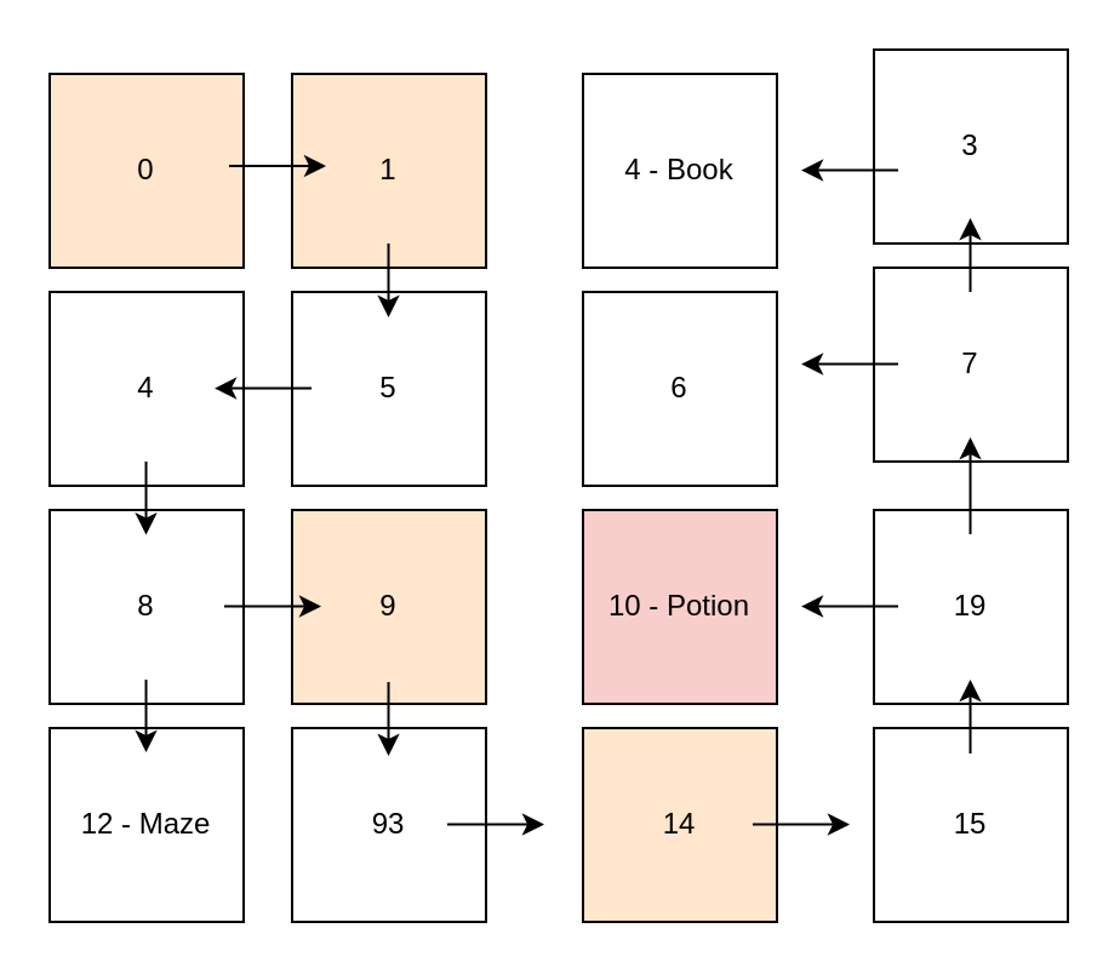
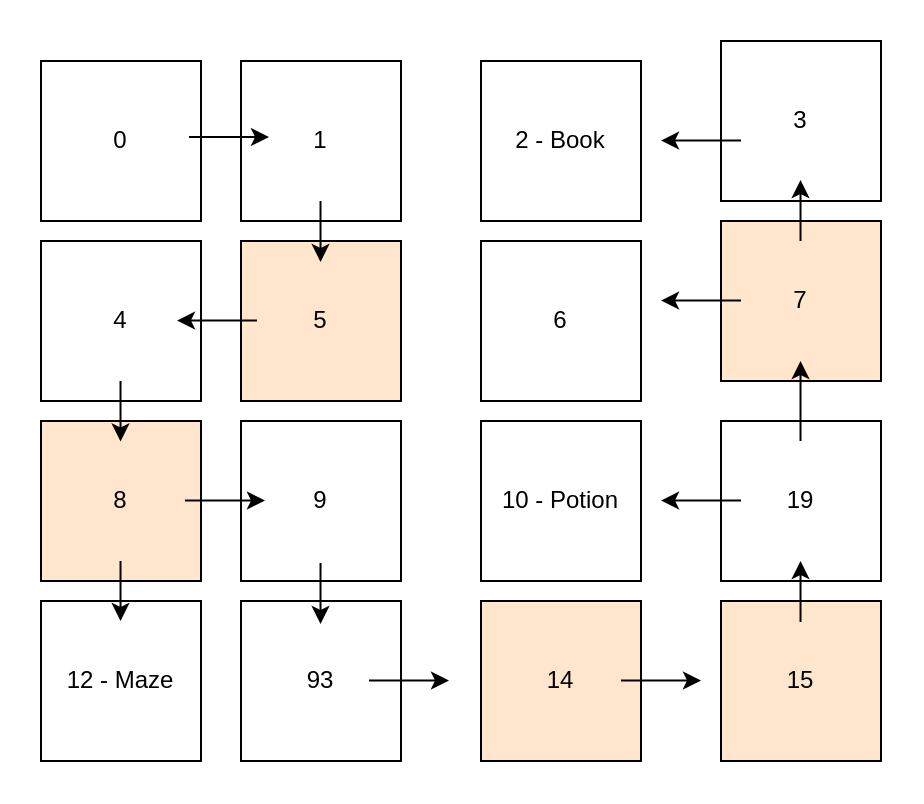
  <mxCell id="0" />
  <mxCell id="1" parent="0" />
- <mxCell id="2" value="0" style="whiteSpace=wrap;html=1;aspect=fixed;fillColor=#ffe6cc;" vertex="1" parent="1"><mxGeometry x="20" y="30" width="80" height="80" as="geometry" /></mxCell>
- <mxCell id="3" value="5" style="whiteSpace=wrap;html=1;aspect=fixed;" vertex="1" parent="1"><mxGeometry x="120" y="120" width="80" height="80" as="geometry" /></mxCell>
- <mxCell id="4" value="1" style="whiteSpace=wrap;html=1;aspect=fixed;fillColor=#ffe6cc;" vertex="1" parent="1"><mxGeometry x="120" y="30" width="80" height="80" as="geometry" /></mxCell>
+ <mxCell id="2" value="0" style="whiteSpace=wrap;html=1;aspect=fixed;" vertex="1" parent="1"><mxGeometry x="20" y="30" width="80" height="80" as="geometry" /></mxCell>
+ <mxCell id="3" value="5" style="whiteSpace=wrap;html=1;aspect=fixed;fillColor=#ffe6cc;" vertex="1" parent="1"><mxGeometry x="120" y="120" width="80" height="80" as="geometry" /></mxCell>
+ <mxCell id="4" value="1" style="whiteSpace=wrap;html=1;aspect=fixed;" vertex="1" parent="1"><mxGeometry x="120" y="30" width="80" height="80" as="geometry" /></mxCell>
  <mxCell id="5" value="" style="endArrow=classic;html=1;" edge="1" parent="1"><mxGeometry width="50" height="50" relative="1" as="geometry"><mxPoint x="94" y="68" as="sourcePoint" /><mxPoint x="134" y="68" as="targetPoint" /></mxGeometry></mxCell>
  <mxCell id="6" value="" style="endArrow=classic;html=1;" edge="1" parent="1"><mxGeometry width="50" height="50" relative="1" as="geometry"><mxPoint x="159.76" y="100" as="sourcePoint" /><mxPoint x="159.76" y="130.48" as="targetPoint" /></mxGeometry></mxCell>
  <mxCell id="7" value="4" style="whiteSpace=wrap;html=1;aspect=fixed;" vertex="1" parent="1"><mxGeometry x="20" y="120" width="80" height="80" as="geometry" /></mxCell>
  <mxCell id="8" value="" style="endArrow=classic;html=1;" edge="1" parent="1"><mxGeometry width="50" height="50" relative="1" as="geometry"><mxPoint x="128" y="159.76" as="sourcePoint" /><mxPoint x="88" y="159.76" as="targetPoint" /></mxGeometry></mxCell>
- <mxCell id="9" value="8" style="whiteSpace=wrap;html=1;aspect=fixed;" vertex="1" parent="1"><mxGeometry x="20" y="210" width="80" height="80" as="geometry" /></mxCell>
+ <mxCell id="9" value="8" style="whiteSpace=wrap;html=1;aspect=fixed;fillColor=#ffe6cc;" vertex="1" parent="1"><mxGeometry x="20" y="210" width="80" height="80" as="geometry" /></mxCell>
  <mxCell id="10" value="" style="endArrow=classic;html=1;" edge="1" parent="1"><mxGeometry width="50" height="50" relative="1" as="geometry"><mxPoint x="59.76" y="190" as="sourcePoint" /><mxPoint x="59.76" y="220.24" as="targetPoint" /></mxGeometry></mxCell>
- <mxCell id="11" value="9" style="whiteSpace=wrap;html=1;aspect=fixed;fillColor=#ffe6cc;" vertex="1" parent="1"><mxGeometry x="120" y="210" width="80" height="80" as="geometry" /></mxCell>
+ <mxCell id="11" value="9" style="whiteSpace=wrap;html=1;aspect=fixed;" vertex="1" parent="1"><mxGeometry x="120" y="210" width="80" height="80" as="geometry" /></mxCell>
  <mxCell id="12" value="" style="endArrow=classic;html=1;" edge="1" parent="1"><mxGeometry width="50" height="50" relative="1" as="geometry"><mxPoint x="92" y="249.76" as="sourcePoint" /><mxPoint x="132" y="249.76" as="targetPoint" /></mxGeometry></mxCell>
  <mxCell id="13" value="93" style="whiteSpace=wrap;html=1;aspect=fixed;" vertex="1" parent="1"><mxGeometry x="120" y="300" width="80" height="80" as="geometry" /></mxCell>
  <mxCell id="14" value="" style="endArrow=classic;html=1;" edge="1" parent="1"><mxGeometry width="50" height="50" relative="1" as="geometry"><mxPoint x="159.76" y="281" as="sourcePoint" /><mxPoint x="159.76" y="311.48" as="targetPoint" /></mxGeometry></mxCell>
  <mxCell id="15" value="12 - Maze" style="whiteSpace=wrap;html=1;aspect=fixed;" vertex="1" parent="1"><mxGeometry x="20" y="300" width="80" height="80" as="geometry" /></mxCell>
  <mxCell id="16" value="" style="endArrow=classic;html=1;" edge="1" parent="1"><mxGeometry width="50" height="50" relative="1" as="geometry"><mxPoint x="59.76" y="280" as="sourcePoint" /><mxPoint x="59.76" y="310" as="targetPoint" /></mxGeometry></mxCell>
- <mxCell id="17" value="15" style="whiteSpace=wrap;html=1;aspect=fixed;" vertex="1" parent="1"><mxGeometry x="360" y="300" width="80" height="80" as="geometry" /></mxCell>
+ <mxCell id="17" value="15" style="whiteSpace=wrap;html=1;aspect=fixed;fillColor=#ffe6cc;" vertex="1" parent="1"><mxGeometry x="360" y="300" width="80" height="80" as="geometry" /></mxCell>
  <mxCell id="18" value="19" style="whiteSpace=wrap;html=1;aspect=fixed;" vertex="1" parent="1"><mxGeometry x="360" y="210" width="80" height="80" as="geometry" /></mxCell>
- <mxCell id="19" value="7" style="whiteSpace=wrap;html=1;aspect=fixed;" vertex="1" parent="1"><mxGeometry x="360" y="110" width="80" height="80" as="geometry" /></mxCell>
+ <mxCell id="19" value="7" style="whiteSpace=wrap;html=1;aspect=fixed;fillColor=#ffe6cc;" vertex="1" parent="1"><mxGeometry x="360" y="110" width="80" height="80" as="geometry" /></mxCell>
  <mxCell id="20" value="3" style="whiteSpace=wrap;html=1;aspect=fixed;" vertex="1" parent="1"><mxGeometry x="360" y="20" width="80" height="80" as="geometry" /></mxCell>
  <mxCell id="21" value="" style="endArrow=classic;html=1;" edge="1" parent="1"><mxGeometry width="50" height="50" relative="1" as="geometry"><mxPoint x="184" y="339.76" as="sourcePoint" /><mxPoint x="224" y="339.76" as="targetPoint" /></mxGeometry></mxCell>
  <mxCell id="22" value="14" style="whiteSpace=wrap;html=1;aspect=fixed;fillColor=#ffe6cc;" vertex="1" parent="1"><mxGeometry x="240" y="300" width="80" height="80" as="geometry" /></mxCell>
  <mxCell id="23" value="" style="endArrow=classic;html=1;" edge="1" parent="1"><mxGeometry width="50" height="50" relative="1" as="geometry"><mxPoint x="310" y="339.76" as="sourcePoint" /><mxPoint x="350" y="339.76" as="targetPoint" /></mxGeometry></mxCell>
  <mxCell id="24" value="" style="endArrow=classic;html=1;" edge="1" parent="1"><mxGeometry width="50" height="50" relative="1" as="geometry"><mxPoint x="399.76" y="310.48" as="sourcePoint" /><mxPoint x="399.76" y="280" as="targetPoint" /></mxGeometry></mxCell>
  <mxCell id="25" value="" style="endArrow=classic;html=1;" edge="1" parent="1"><mxGeometry width="50" height="50" relative="1" as="geometry"><mxPoint x="399.76" y="220" as="sourcePoint" /><mxPoint x="399.76" y="180" as="targetPoint" /></mxGeometry></mxCell>
- <mxCell id="26" value="10 - Potion" style="whiteSpace=wrap;html=1;aspect=fixed;fillColor=#f8cecc;" vertex="1" parent="1"><mxGeometry x="240" y="210" width="80" height="80" as="geometry" /></mxCell>
+ <mxCell id="26" value="10 - Potion" style="whiteSpace=wrap;html=1;aspect=fixed;" vertex="1" parent="1"><mxGeometry x="240" y="210" width="80" height="80" as="geometry" /></mxCell>
  <mxCell id="27" value="" style="endArrow=classic;html=1;" edge="1" parent="1"><mxGeometry width="50" height="50" relative="1" as="geometry"><mxPoint x="370" y="249.76" as="sourcePoint" /><mxPoint x="330" y="249.76" as="targetPoint" /></mxGeometry></mxCell>
  <mxCell id="28" value="6" style="whiteSpace=wrap;html=1;aspect=fixed;" vertex="1" parent="1"><mxGeometry x="240" y="120" width="80" height="80" as="geometry" /></mxCell>
  <mxCell id="29" value="" style="endArrow=classic;html=1;" edge="1" parent="1"><mxGeometry width="50" height="50" relative="1" as="geometry"><mxPoint x="370" y="149.76" as="sourcePoint" /><mxPoint x="330" y="149.76" as="targetPoint" /></mxGeometry></mxCell>
- <mxCell id="30" value="4 - Book" style="whiteSpace=wrap;html=1;aspect=fixed;" vertex="1" parent="1"><mxGeometry x="240" y="30" width="80" height="80" as="geometry" /></mxCell>
+ <mxCell id="30" value="2 - Book" style="whiteSpace=wrap;html=1;aspect=fixed;" vertex="1" parent="1"><mxGeometry x="240" y="30" width="80" height="80" as="geometry" /></mxCell>
  <mxCell id="31" value="" style="endArrow=classic;html=1;" edge="1" parent="1"><mxGeometry width="50" height="50" relative="1" as="geometry"><mxPoint x="370" y="69.76" as="sourcePoint" /><mxPoint x="330" y="69.76" as="targetPoint" /></mxGeometry></mxCell>
  <mxCell id="32" value="" style="endArrow=classic;html=1;" edge="1" parent="1"><mxGeometry width="50" height="50" relative="1" as="geometry"><mxPoint x="399.76" y="120" as="sourcePoint" /><mxPoint x="399.76" y="89.52" as="targetPoint" /></mxGeometry></mxCell>
